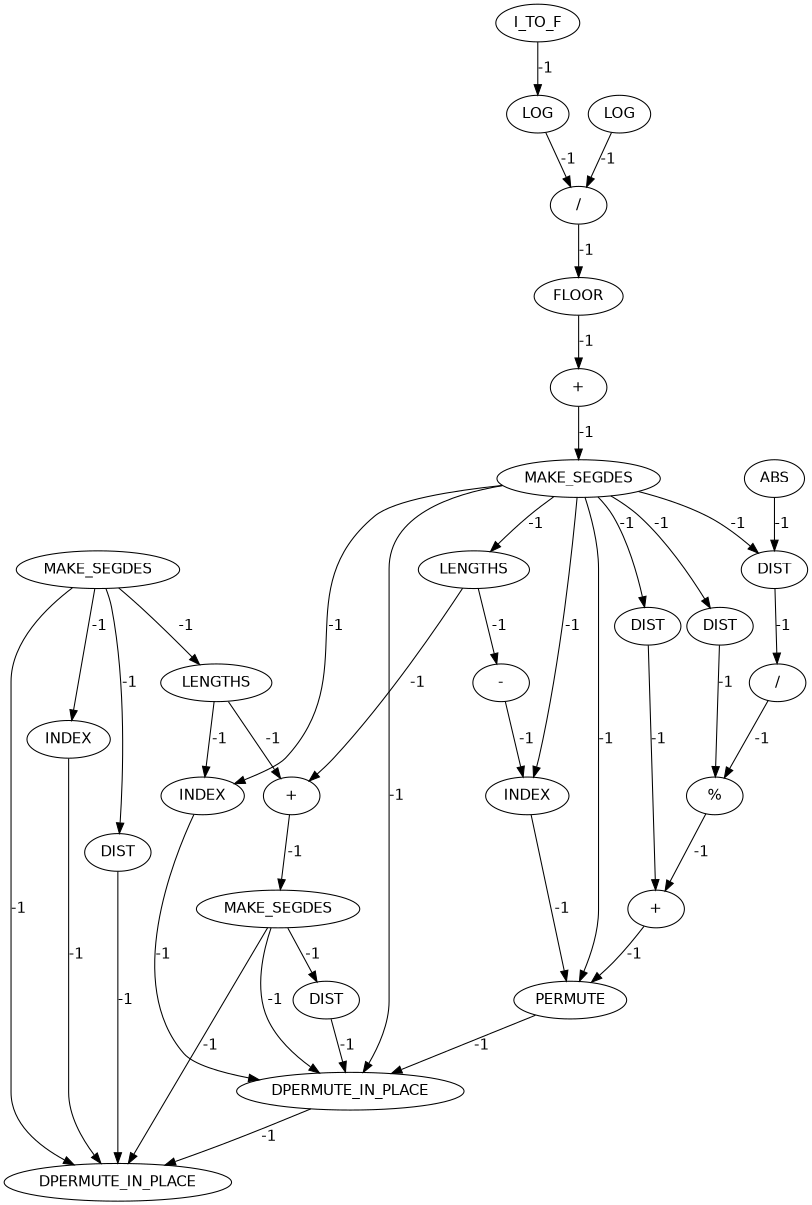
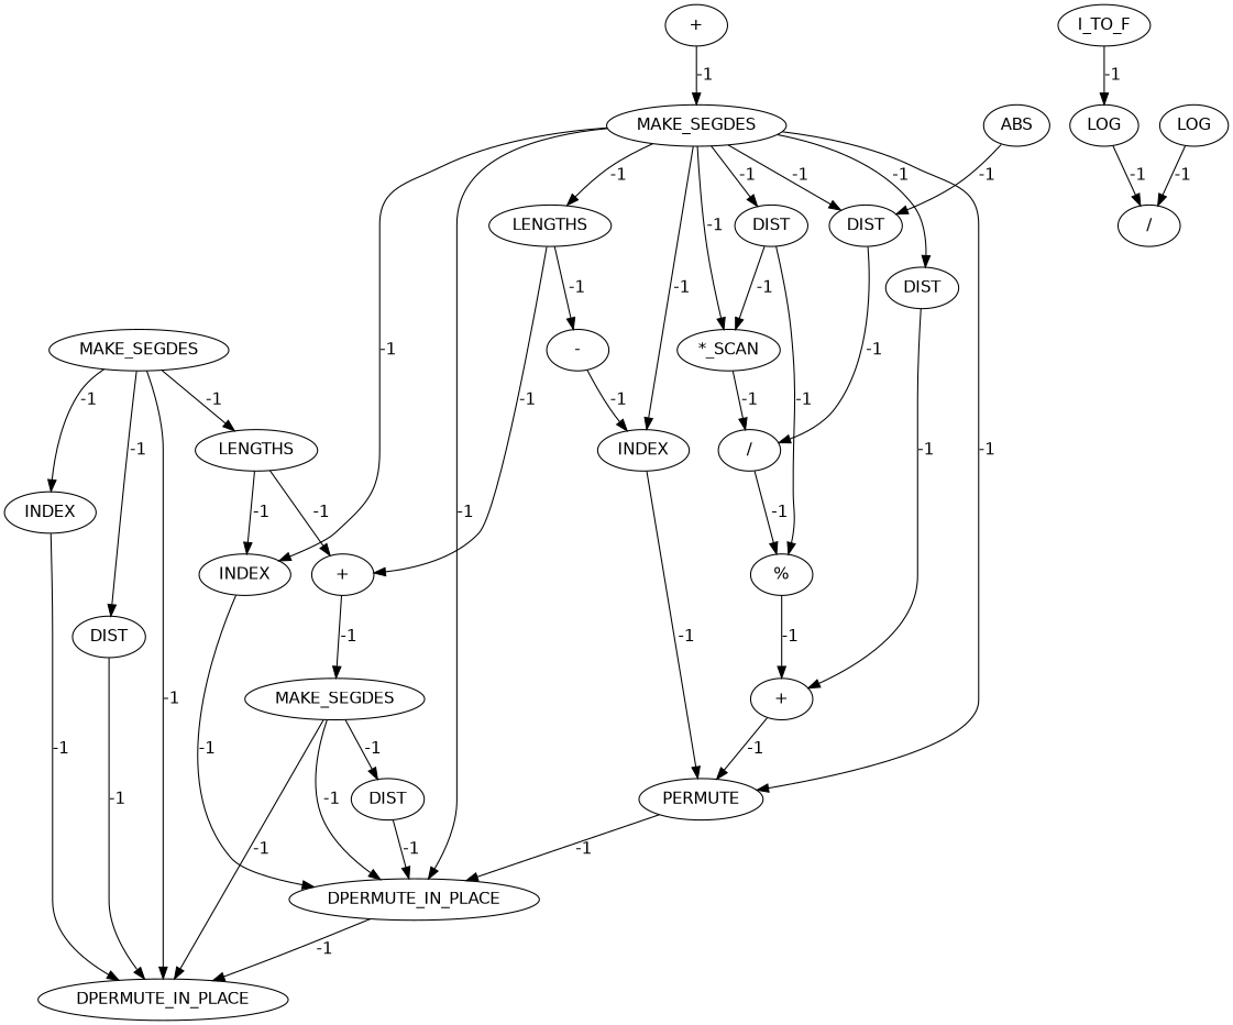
  digraph {
    fontname="DejaVu Sans"
    node [cost=0 fontname="DejaVu Sans"]
    edge [cost=-1 fontname="DejaVu Sans"]
    n1 [label=DIST]
    n2 [label=DPERMUTE_IN_PLACE]
    n3 [label=DPERMUTE_IN_PLACE]
    n4 [label=DIST]
    n5 [label="+"]
    n6 [label=PERMUTE]
    n7 [label="/"]
-   n8 [label=FLOOR]
    n9 [label="+"]
    n10 [label=DIST]
    n11 [label="%"]
+   n12 [label="*_SCAN"]
    n13 [label="/"]
    n14 [label=LENGTHS]
    n15 [label="+"]
    n16 [label="-"]
    n17 [label=MAKE_SEGDES]
    n18 [label=INDEX]
    n19 [label=INDEX]
    n20 [label=MAKE_SEGDES]
    n21 [label=INDEX]
    n22 [label=DIST]
    n23 [label=LOG]
    n24 [label=ABS]
    n25 [label=I_TO_F]
    n26 [label=LENGTHS]
    n27 [label=DIST]
    n28 [label=MAKE_SEGDES]
    n29 [label=LOG]
    n1 -> n2 [label=-1]
    n2 -> n3 [label=-1]
    n4 -> n5 [label=-1]
    n5 -> n6 [label=-1]
    n6 -> n2 [label=-1]
-   n7 -> n8 [label=-1]
-   n8 -> n9 [label=-1]
    n9 -> n20 [label=-1]
    n10 -> n11 [label=-1]
+   n10 -> n12 [label=-1]
    n11 -> n5 [label=-1]
+   n12 -> n13 [label=-1]
    n13 -> n11 [label=-1]
    n14 -> n15 [label=-1]
    n14 -> n16 [label=-1]
    n15 -> n17 [label=-1]
    n16 -> n18 [label=-1]
    n17 -> n1 [label=-1]
    n17 -> n2 [label=-1]
    n17 -> n3 [label=-1]
    n18 -> n6 [label=-1]
    n19 -> n3 [label=-1]
    n20 -> n2 [label=-1]
    n20 -> n4 [label=-1]
    n20 -> n6 [label=-1]
    n20 -> n10 [label=-1]
+   n20 -> n12 [label=-1]
    n20 -> n14 [label=-1]
    n20 -> n18 [label=-1]
    n20 -> n21 [label=-1]
    n20 -> n22 [label=-1]
    n21 -> n2 [label=-1]
    n22 -> n13 [label=-1]
    n23 -> n7 [label=-1]
    n24 -> n22 [label=-1]
    n25 -> n23 [label=-1]
    n26 -> n15 [label=-1]
    n26 -> n21 [label=-1]
    n27 -> n3 [label=-1]
    n28 -> n3 [label=-1]
    n28 -> n19 [label=-1]
    n28 -> n26 [label=-1]
    n28 -> n27 [label=-1]
    n29 -> n7 [label=-1]
  }
